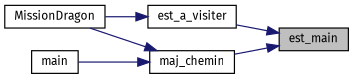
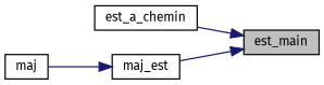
  digraph {
    fontname="Fira Sans"
    rankdir=RL
    node [color=black fillcolor=white fontname="Fira Sans" fontsize=10 shape=record style=filled]
    edge [color=midnightblue dir=back fontname="Fira Sans" fontsize=10 labelfontname=Helvetica labelfontsize=10 style=solid]
    n1 [fillcolor=grey75 fontcolor=black height=0.2 label=est_main width=0.4]
-   n2 [height=0.2 label=est_a_visiter width=0.4]
-   n3 [height=0.2 label=maj_chemin width=0.4]
-   n4 [height=0.2 label=MissionDragon width=0.4]
-   n5 [height=0.2 label=main width=0.4]
+   n2 [height=0.2 label=est_a_chemin width=0.4]
+   n3 [height=0.2 label=maj_est width=0.4]
+   n5 [height=0.2 label=maj width=0.4]
    n1 -> n2
    n1 -> n3
-   n2 -> n4
-   n3 -> n4
    n3 -> n5
  }
